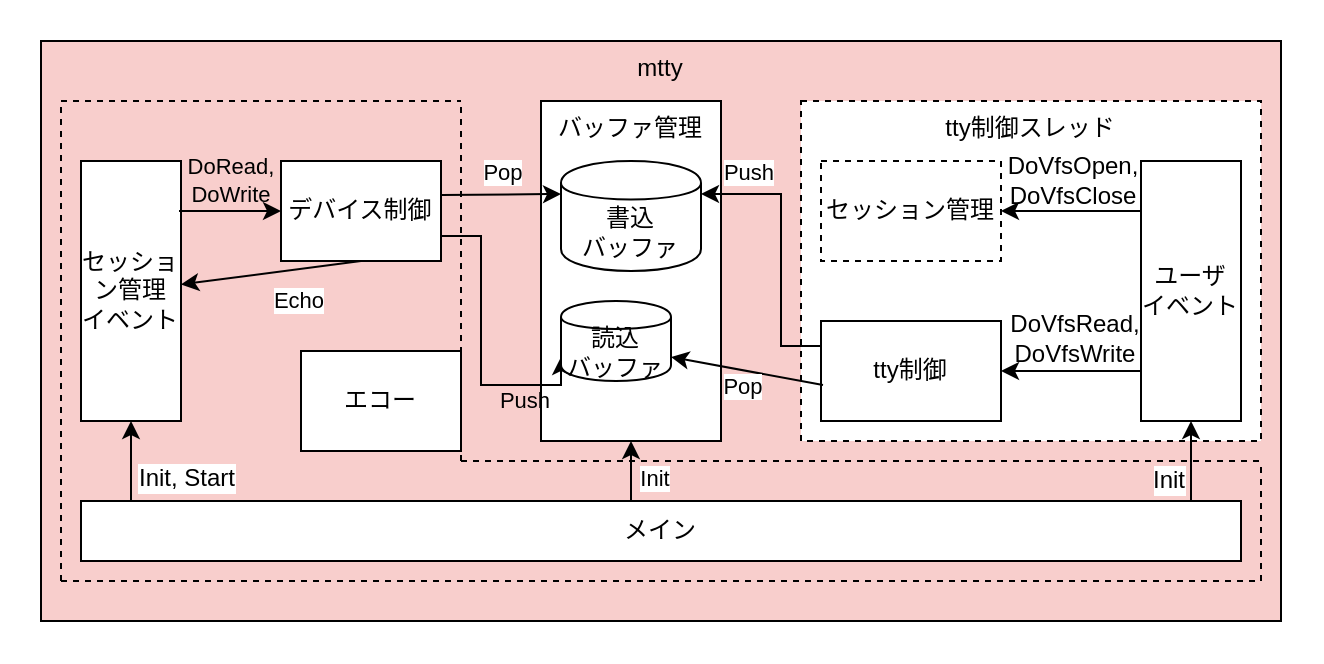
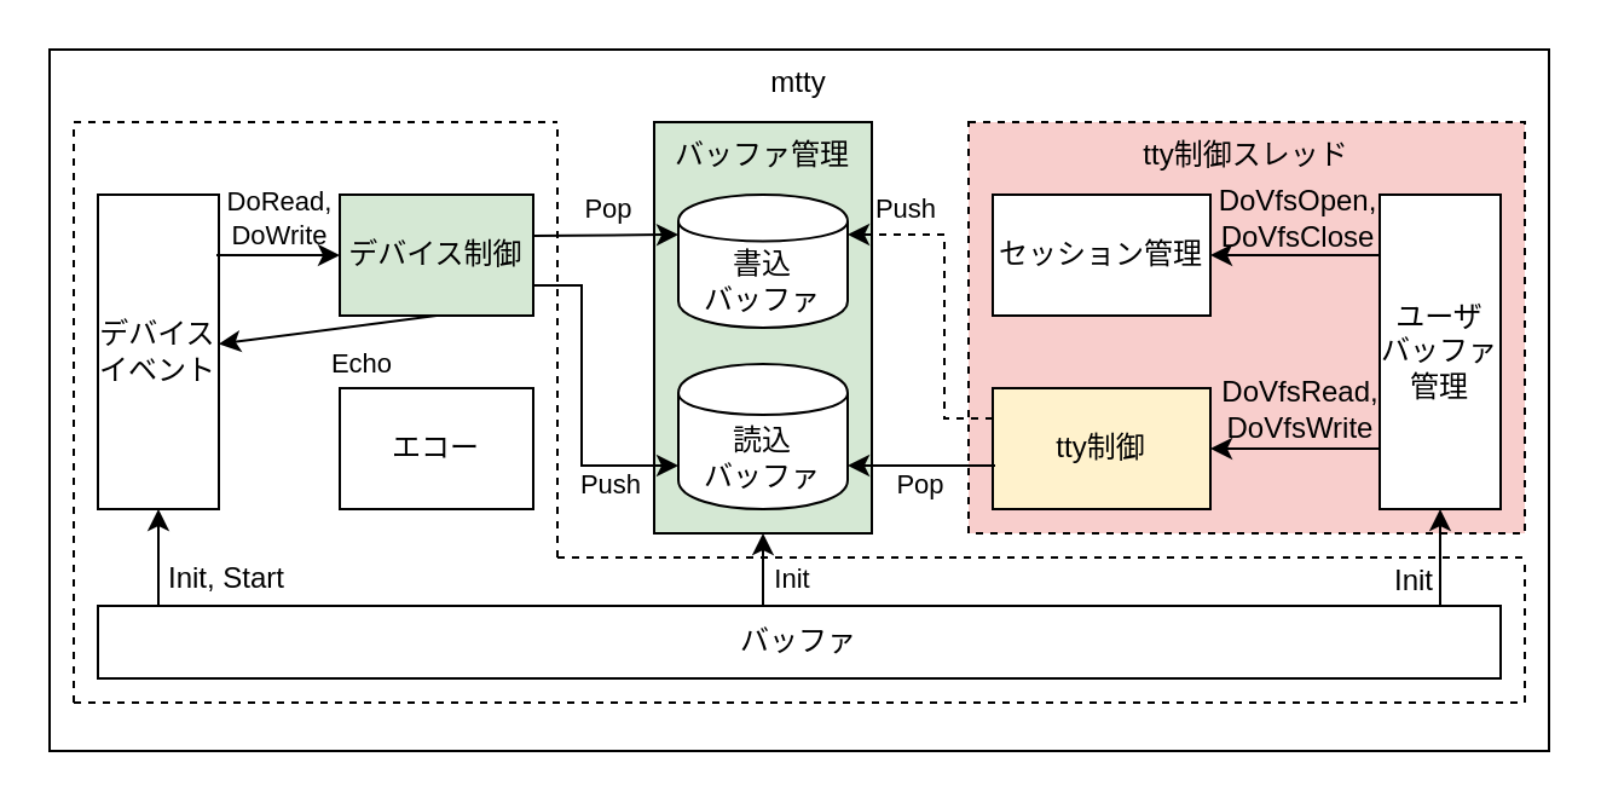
  <mxCell id="0" />
  <mxCell id="1" parent="0" />
- <mxCell id="2" value="mtty" style="rounded=0;whiteSpace=wrap;html=1;verticalAlign=top;align=center;spacingLeft=0;fillColor=#f8cecc;" parent="1" vertex="1"><mxGeometry x="20" y="20" width="620" height="290" as="geometry" /></mxCell>
- <mxCell id="3" value="バッファ管理" style="rounded=0;whiteSpace=wrap;html=1;labelBackgroundColor=none;align=center;verticalAlign=top;" parent="1" vertex="1"><mxGeometry x="270" y="50" width="90" height="170" as="geometry" /></mxCell>
- <mxCell id="4" value="tty制御スレッド" style="rounded=0;whiteSpace=wrap;html=1;verticalAlign=top;dashed=1;" parent="1" vertex="1"><mxGeometry x="400" y="50" width="230" height="170" as="geometry" /></mxCell>
- <mxCell id="5" value="エコー" style="rounded=0;whiteSpace=wrap;html=1;" parent="1" vertex="1"><mxGeometry x="150" y="175" width="80" height="50" as="geometry" /></mxCell>
- <mxCell id="6" value="セッション管理&lt;br&gt;イベント" style="rounded=0;whiteSpace=wrap;html=1;" parent="1" vertex="1"><mxGeometry x="40" y="80" width="50" height="130" as="geometry" /></mxCell>
- <mxCell id="7" value="ユーザ&lt;br&gt;イベント" style="rounded=0;whiteSpace=wrap;html=1;" parent="1" vertex="1"><mxGeometry x="570" y="80" width="50" height="130" as="geometry" /></mxCell>
- <mxCell id="8" value="セッション管理" style="rounded=0;whiteSpace=wrap;html=1;dashed=1;" parent="1" vertex="1"><mxGeometry x="410" y="80" width="90" height="50" as="geometry" /></mxCell>
- <mxCell id="9" value="Push" style="edgeStyle=orthogonalEdgeStyle;rounded=0;orthogonalLoop=1;jettySize=auto;html=1;entryX=1;entryY=0.3;entryDx=0;entryDy=0;startSize=6;exitX=0;exitY=0.25;exitDx=0;exitDy=0;" parent="1" source="10" target="21" edge="1"><mxGeometry x="0.714" y="-13" relative="1" as="geometry"><Array as="points"><mxPoint x="390" y="173" /><mxPoint x="390" y="97" /></Array><mxPoint x="5" y="2" as="offset" /></mxGeometry></mxCell>
- <mxCell id="10" value="tty制御" style="rounded=0;whiteSpace=wrap;html=1;" parent="1" vertex="1"><mxGeometry x="410" y="160" width="90" height="50" as="geometry" /></mxCell>
+ <mxCell id="2" value="mtty" style="rounded=0;whiteSpace=wrap;html=1;verticalAlign=top;align=center;spacingLeft=0;" parent="1" vertex="1"><mxGeometry x="20" y="20" width="620" height="290" as="geometry" /></mxCell>
+ <mxCell id="3" value="バッファ管理" style="rounded=0;whiteSpace=wrap;html=1;labelBackgroundColor=none;align=center;verticalAlign=top;fillColor=#d5e8d4;" parent="1" vertex="1"><mxGeometry x="270" y="50" width="90" height="170" as="geometry" /></mxCell>
+ <mxCell id="4" value="tty制御スレッド" style="rounded=0;whiteSpace=wrap;html=1;verticalAlign=top;dashed=1;fillColor=#f8cecc;" parent="1" vertex="1"><mxGeometry x="400" y="50" width="230" height="170" as="geometry" /></mxCell>
+ <mxCell id="5" value="エコー" style="rounded=0;whiteSpace=wrap;html=1;" parent="1" vertex="1"><mxGeometry x="140" y="160" width="80" height="50" as="geometry" /></mxCell>
+ <mxCell id="6" value="デバイス&lt;br&gt;イベント" style="rounded=0;whiteSpace=wrap;html=1;" parent="1" vertex="1"><mxGeometry x="40" y="80" width="50" height="130" as="geometry" /></mxCell>
+ <mxCell id="7" value="ユーザ&lt;br&gt;バッファ管理" style="rounded=0;whiteSpace=wrap;html=1;" parent="1" vertex="1"><mxGeometry x="570" y="80" width="50" height="130" as="geometry" /></mxCell>
+ <mxCell id="8" value="セッション管理" style="rounded=0;whiteSpace=wrap;html=1;" parent="1" vertex="1"><mxGeometry x="410" y="80" width="90" height="50" as="geometry" /></mxCell>
+ <mxCell id="9" value="Push" style="edgeStyle=orthogonalEdgeStyle;rounded=0;orthogonalLoop=1;jettySize=auto;html=1;entryX=1;entryY=0.3;entryDx=0;entryDy=0;startSize=6;exitX=0;exitY=0.25;exitDx=0;exitDy=0;dashed=1;" parent="1" source="10" target="21" edge="1"><mxGeometry x="0.714" y="-13" relative="1" as="geometry"><Array as="points"><mxPoint x="390" y="173" /><mxPoint x="390" y="97" /></Array><mxPoint x="5" y="2" as="offset" /></mxGeometry></mxCell>
+ <mxCell id="10" value="tty制御" style="rounded=0;whiteSpace=wrap;html=1;fillColor=#fff2cc;" parent="1" vertex="1"><mxGeometry x="410" y="160" width="90" height="50" as="geometry" /></mxCell>
  <mxCell id="11" value="" style="endArrow=classic;html=1;entryX=1;entryY=0.5;entryDx=0;entryDy=0;" parent="1" target="8" edge="1"><mxGeometry width="50" height="50" relative="1" as="geometry"><mxPoint x="570" y="105" as="sourcePoint" /><mxPoint x="520" y="250" as="targetPoint" /></mxGeometry></mxCell>
  <mxCell id="12" value="DoVfsOpen,&lt;br&gt;DoVfsClose" style="text;html=1;align=center;verticalAlign=middle;resizable=0;points=[];labelBackgroundColor=none;" parent="11" vertex="1" connectable="0"><mxGeometry x="-0.343" relative="1" as="geometry"><mxPoint x="-11.8" y="-16" as="offset" /></mxGeometry></mxCell>
  <mxCell id="13" value="" style="endArrow=classic;html=1;entryX=1;entryY=0.5;entryDx=0;entryDy=0;" parent="1" target="10" edge="1"><mxGeometry width="50" height="50" relative="1" as="geometry"><mxPoint x="570" y="185" as="sourcePoint" /><mxPoint x="550" y="250" as="targetPoint" /></mxGeometry></mxCell>
  <mxCell id="14" value="DoVfsRead,&lt;br&gt;DoVfsWrite" style="text;html=1;align=center;verticalAlign=middle;resizable=0;points=[];labelBackgroundColor=none;" parent="13" vertex="1" connectable="0"><mxGeometry x="0.486" y="1" relative="1" as="geometry"><mxPoint x="18" y="-18" as="offset" /></mxGeometry></mxCell>
  <mxCell id="15" value="Pop" style="endArrow=classic;html=1;startSize=6;spacing=2;arcSize=20;entryX=1;entryY=0.7;entryDx=0;entryDy=0;" parent="1" target="22" edge="1"><mxGeometry x="0.016" y="8" width="50" height="50" relative="1" as="geometry"><mxPoint x="411" y="192" as="sourcePoint" /><mxPoint x="352" y="192" as="targetPoint" /><mxPoint as="offset" /></mxGeometry></mxCell>
  <mxCell id="16" value="Push" style="edgeStyle=orthogonalEdgeStyle;rounded=0;orthogonalLoop=1;jettySize=auto;html=1;entryX=0;entryY=0.7;entryDx=0;entryDy=0;exitX=1;exitY=0.75;exitDx=0;exitDy=0;labelBackgroundColor=none;" parent="1" source="17" target="22" edge="1"><mxGeometry x="0.554" y="-8" relative="1" as="geometry"><Array as="points"><mxPoint x="240" y="118" /><mxPoint x="240" y="192" /></Array><mxPoint x="1" as="offset" /></mxGeometry></mxCell>
- <mxCell id="17" value="デバイス制御" style="rounded=0;whiteSpace=wrap;html=1;" parent="1" vertex="1"><mxGeometry x="140" y="80" width="80" height="50" as="geometry" /></mxCell>
+ <mxCell id="17" value="デバイス制御" style="rounded=0;whiteSpace=wrap;html=1;fillColor=#d5e8d4;" parent="1" vertex="1"><mxGeometry x="140" y="80" width="80" height="50" as="geometry" /></mxCell>
  <mxCell id="18" value="DoRead,&lt;br&gt;DoWrite" style="endArrow=classic;html=1;entryX=0;entryY=0.5;entryDx=0;entryDy=0;labelBackgroundColor=none;" parent="1" target="17" edge="1"><mxGeometry x="0.02" y="15" width="50" height="50" relative="1" as="geometry"><mxPoint x="89" y="105" as="sourcePoint" /><mxPoint x="210" y="280" as="targetPoint" /><mxPoint as="offset" /></mxGeometry></mxCell>
  <mxCell id="19" value="Pop" style="endArrow=classic;html=1;entryX=0;entryY=0.3;entryDx=0;entryDy=0;" parent="1" target="21" edge="1"><mxGeometry x="0.036" y="11" width="50" height="50" relative="1" as="geometry"><mxPoint x="220" y="97" as="sourcePoint" /><mxPoint x="280" y="105.08" as="targetPoint" /><mxPoint as="offset" /></mxGeometry></mxCell>
  <mxCell id="20" value="Echo" style="endArrow=classic;html=1;exitX=0.5;exitY=1;exitDx=0;exitDy=0;" parent="1" source="17" target="6" edge="1"><mxGeometry x="-0.267" y="16" width="50" height="50" relative="1" as="geometry"><mxPoint x="210" y="360" as="sourcePoint" /><mxPoint x="260" y="310" as="targetPoint" /><mxPoint as="offset" /></mxGeometry></mxCell>
  <mxCell id="21" value="書込&lt;br&gt;バッファ" style="shape=cylinder;whiteSpace=wrap;html=1;boundedLbl=1;backgroundOutline=1;labelBackgroundColor=none;" parent="1" vertex="1"><mxGeometry x="280" y="80" width="70" height="55" as="geometry" /></mxCell>
- <mxCell id="22" value="読込&lt;br&gt;バッファ" style="shape=cylinder;whiteSpace=wrap;html=1;boundedLbl=1;backgroundOutline=1;labelBackgroundColor=none;" parent="1" vertex="1"><mxGeometry x="280" y="150" width="55" height="40" as="geometry" /></mxCell>
+ <mxCell id="22" value="読込&lt;br&gt;バッファ" style="shape=cylinder;whiteSpace=wrap;html=1;boundedLbl=1;backgroundOutline=1;labelBackgroundColor=none;" parent="1" vertex="1"><mxGeometry x="280" y="150" width="70" height="60" as="geometry" /></mxCell>
  <mxCell id="23" value="" style="endArrow=classic;html=1;labelBackgroundColor=none;entryX=0.5;entryY=1;entryDx=0;entryDy=0;" parent="1" target="6" edge="1"><mxGeometry width="50" height="50" relative="1" as="geometry"><mxPoint x="65" y="252" as="sourcePoint" /><mxPoint x="130" y="340" as="targetPoint" /></mxGeometry></mxCell>
  <mxCell id="24" value="Init, Start" style="text;html=1;align=center;verticalAlign=middle;resizable=0;points=[];labelBackgroundColor=#ffffff;" parent="23" vertex="1" connectable="0"><mxGeometry x="-0.558" relative="1" as="geometry"><mxPoint x="27" y="-4.86" as="offset" /></mxGeometry></mxCell>
  <mxCell id="25" value="" style="endArrow=classic;html=1;labelBackgroundColor=none;entryX=0.5;entryY=1;entryDx=0;entryDy=0;" parent="1" target="7" edge="1"><mxGeometry width="50" height="50" relative="1" as="geometry"><mxPoint x="595" y="250" as="sourcePoint" /><mxPoint x="594.5" y="210" as="targetPoint" /></mxGeometry></mxCell>
  <mxCell id="26" value="Init" style="text;html=1;align=center;verticalAlign=middle;resizable=0;points=[];labelBackgroundColor=#ffffff;" parent="25" vertex="1" connectable="0"><mxGeometry x="-0.607" y="-2" relative="1" as="geometry"><mxPoint x="-14" y="-3" as="offset" /></mxGeometry></mxCell>
  <mxCell id="27" value="Init" style="edgeStyle=orthogonalEdgeStyle;rounded=0;orthogonalLoop=1;jettySize=auto;html=1;entryX=0.5;entryY=1;entryDx=0;entryDy=0;" edge="1" parent="1" target="3"><mxGeometry x="-0.267" y="-12" relative="1" as="geometry"><mxPoint x="315" y="250" as="sourcePoint" /><mxPoint as="offset" /></mxGeometry></mxCell>
- <mxCell id="28" value="メイン" style="rounded=0;whiteSpace=wrap;html=1;" parent="1" vertex="1"><mxGeometry x="40" y="250" width="580" height="30" as="geometry" /></mxCell>
+ <mxCell id="28" value="バッファ" style="rounded=0;whiteSpace=wrap;html=1;" parent="1" vertex="1"><mxGeometry x="40" y="250" width="580" height="30" as="geometry" /></mxCell>
  <mxCell id="29" value="" style="group" parent="1" vertex="1" connectable="0"><mxGeometry x="30" y="50" width="600" height="240" as="geometry" /></mxCell>
  <mxCell id="30" value="" style="endArrow=none;dashed=1;html=1;labelBackgroundColor=none;" parent="29" edge="1"><mxGeometry width="50" height="50" relative="1" as="geometry"><mxPoint y="240" as="sourcePoint" /><mxPoint as="targetPoint" /></mxGeometry></mxCell>
  <mxCell id="31" value="" style="endArrow=none;dashed=1;html=1;labelBackgroundColor=none;" parent="29" edge="1"><mxGeometry width="50" height="50" relative="1" as="geometry"><mxPoint as="sourcePoint" /><mxPoint x="200" as="targetPoint" /></mxGeometry></mxCell>
  <mxCell id="32" value="" style="endArrow=none;dashed=1;html=1;labelBackgroundColor=none;" parent="29" edge="1"><mxGeometry width="50" height="50" relative="1" as="geometry"><mxPoint y="240" as="sourcePoint" /><mxPoint x="600" y="240" as="targetPoint" /></mxGeometry></mxCell>
  <mxCell id="33" value="" style="endArrow=none;dashed=1;html=1;labelBackgroundColor=none;" parent="29" edge="1"><mxGeometry width="50" height="50" relative="1" as="geometry"><mxPoint x="600" y="240" as="sourcePoint" /><mxPoint x="600" y="180" as="targetPoint" /></mxGeometry></mxCell>
  <mxCell id="34" value="" style="endArrow=none;dashed=1;html=1;labelBackgroundColor=none;" parent="29" edge="1"><mxGeometry width="50" height="50" relative="1" as="geometry"><mxPoint x="200" y="180" as="sourcePoint" /><mxPoint x="600" y="180" as="targetPoint" /></mxGeometry></mxCell>
  <mxCell id="35" value="" style="endArrow=none;dashed=1;html=1;labelBackgroundColor=none;" parent="29" edge="1"><mxGeometry width="50" height="50" relative="1" as="geometry"><mxPoint x="200" y="180" as="sourcePoint" /><mxPoint x="200" as="targetPoint" /></mxGeometry></mxCell>
